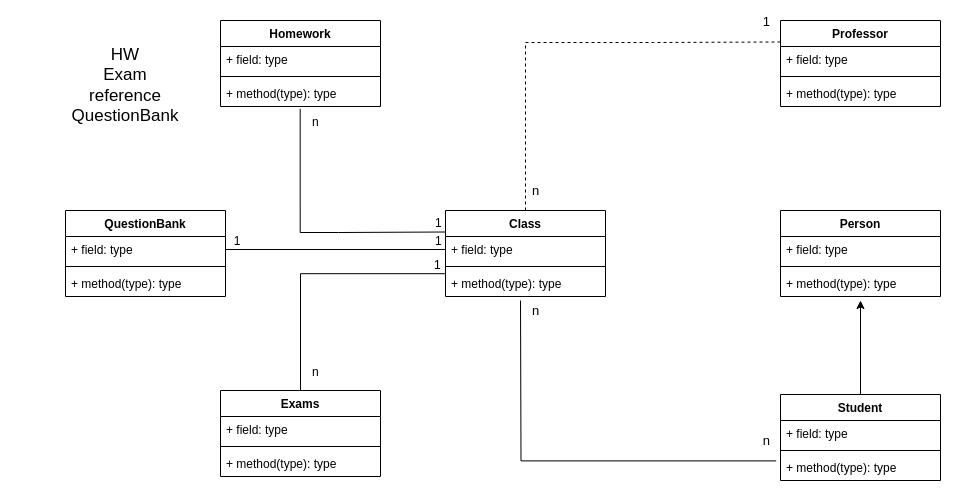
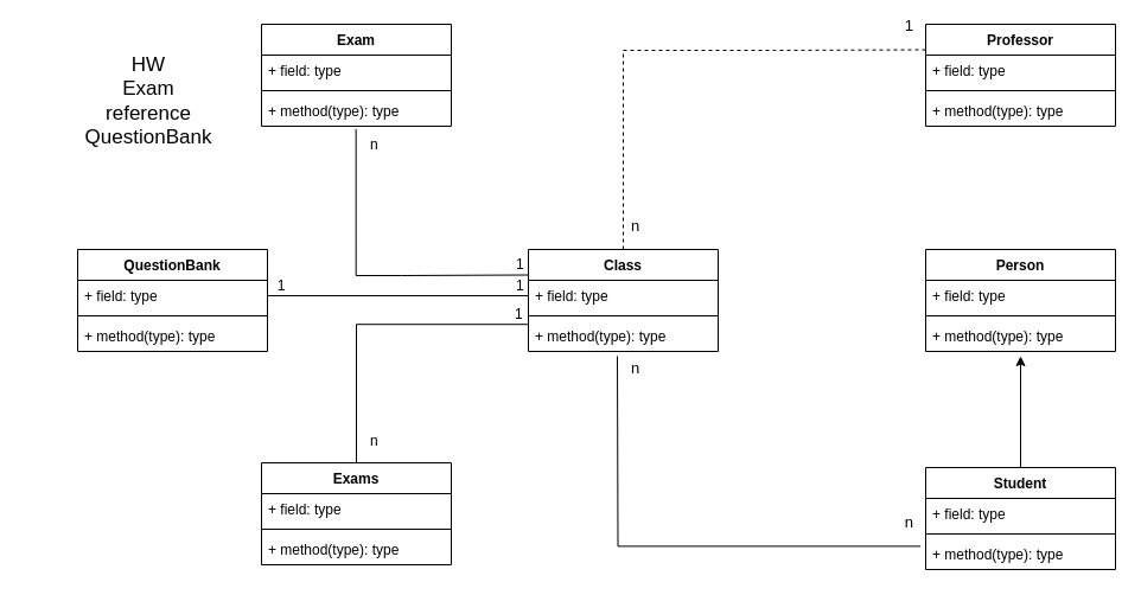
  <mxCell id="0" />
  <mxCell id="1" parent="0" />
  <mxCell id="2" value="Person" style="swimlane;fontStyle=1;align=center;verticalAlign=top;childLayout=stackLayout;horizontal=1;startSize=26;horizontalStack=0;resizeParent=1;resizeParentMax=0;resizeLast=0;collapsible=1;marginBottom=0;" parent="1" vertex="1"><mxGeometry x="780" y="210" width="160" height="86" as="geometry" /></mxCell>
  <mxCell id="3" value="+ field: type" style="text;strokeColor=none;fillColor=none;align=left;verticalAlign=top;spacingLeft=4;spacingRight=4;overflow=hidden;rotatable=0;points=[[0,0.5],[1,0.5]];portConstraint=eastwest;" parent="2" vertex="1"><mxGeometry y="26" width="160" height="26" as="geometry" /></mxCell>
  <mxCell id="4" value="" style="line;strokeWidth=1;fillColor=none;align=left;verticalAlign=middle;spacingTop=-1;spacingLeft=3;spacingRight=3;rotatable=0;labelPosition=right;points=[];portConstraint=eastwest;" parent="2" vertex="1"><mxGeometry y="52" width="160" height="8" as="geometry" /></mxCell>
  <mxCell id="5" value="+ method(type): type" style="text;strokeColor=none;fillColor=none;align=left;verticalAlign=top;spacingLeft=4;spacingRight=4;overflow=hidden;rotatable=0;points=[[0,0.5],[1,0.5]];portConstraint=eastwest;" parent="2" vertex="1"><mxGeometry y="60" width="160" height="26" as="geometry" /></mxCell>
  <mxCell id="6" value="Professor" style="swimlane;fontStyle=1;align=center;verticalAlign=top;childLayout=stackLayout;horizontal=1;startSize=26;horizontalStack=0;resizeParent=1;resizeParentMax=0;resizeLast=0;collapsible=1;marginBottom=0;" parent="1" vertex="1"><mxGeometry x="780" y="20" width="160" height="86" as="geometry" /></mxCell>
  <mxCell id="7" value="+ field: type" style="text;strokeColor=none;fillColor=none;align=left;verticalAlign=top;spacingLeft=4;spacingRight=4;overflow=hidden;rotatable=0;points=[[0,0.5],[1,0.5]];portConstraint=eastwest;" parent="6" vertex="1"><mxGeometry y="26" width="160" height="26" as="geometry" /></mxCell>
  <mxCell id="8" value="" style="line;strokeWidth=1;fillColor=none;align=left;verticalAlign=middle;spacingTop=-1;spacingLeft=3;spacingRight=3;rotatable=0;labelPosition=right;points=[];portConstraint=eastwest;" parent="6" vertex="1"><mxGeometry y="52" width="160" height="8" as="geometry" /></mxCell>
  <mxCell id="9" value="+ method(type): type" style="text;strokeColor=none;fillColor=none;align=left;verticalAlign=top;spacingLeft=4;spacingRight=4;overflow=hidden;rotatable=0;points=[[0,0.5],[1,0.5]];portConstraint=eastwest;" parent="6" vertex="1"><mxGeometry y="60" width="160" height="26" as="geometry" /></mxCell>
  <mxCell id="10" style="edgeStyle=orthogonalEdgeStyle;rounded=0;orthogonalLoop=1;jettySize=auto;html=1;" parent="1" source="11" edge="1"><mxGeometry relative="1" as="geometry"><mxPoint x="860" y="300" as="targetPoint" /></mxGeometry></mxCell>
  <mxCell id="11" value="Student" style="swimlane;fontStyle=1;align=center;verticalAlign=top;childLayout=stackLayout;horizontal=1;startSize=26;horizontalStack=0;resizeParent=1;resizeParentMax=0;resizeLast=0;collapsible=1;marginBottom=0;" parent="1" vertex="1"><mxGeometry x="780" y="394" width="160" height="86" as="geometry" /></mxCell>
  <mxCell id="12" value="+ field: type" style="text;strokeColor=none;fillColor=none;align=left;verticalAlign=top;spacingLeft=4;spacingRight=4;overflow=hidden;rotatable=0;points=[[0,0.5],[1,0.5]];portConstraint=eastwest;" parent="11" vertex="1"><mxGeometry y="26" width="160" height="26" as="geometry" /></mxCell>
  <mxCell id="13" value="" style="line;strokeWidth=1;fillColor=none;align=left;verticalAlign=middle;spacingTop=-1;spacingLeft=3;spacingRight=3;rotatable=0;labelPosition=right;points=[];portConstraint=eastwest;" parent="11" vertex="1"><mxGeometry y="52" width="160" height="8" as="geometry" /></mxCell>
  <mxCell id="14" value="+ method(type): type" style="text;strokeColor=none;fillColor=none;align=left;verticalAlign=top;spacingLeft=4;spacingRight=4;overflow=hidden;rotatable=0;points=[[0,0.5],[1,0.5]];portConstraint=eastwest;" parent="11" vertex="1"><mxGeometry y="60" width="160" height="26" as="geometry" /></mxCell>
  <mxCell id="15" value="Class" style="swimlane;fontStyle=1;align=center;verticalAlign=top;childLayout=stackLayout;horizontal=1;startSize=26;horizontalStack=0;resizeParent=1;resizeParentMax=0;resizeLast=0;collapsible=1;marginBottom=0;" parent="1" vertex="1"><mxGeometry x="445" y="210" width="160" height="86" as="geometry" /></mxCell>
  <mxCell id="16" value="+ field: type" style="text;strokeColor=none;fillColor=none;align=left;verticalAlign=top;spacingLeft=4;spacingRight=4;overflow=hidden;rotatable=0;points=[[0,0.5],[1,0.5]];portConstraint=eastwest;" parent="15" vertex="1"><mxGeometry y="26" width="160" height="26" as="geometry" /></mxCell>
  <mxCell id="17" value="" style="line;strokeWidth=1;fillColor=none;align=left;verticalAlign=middle;spacingTop=-1;spacingLeft=3;spacingRight=3;rotatable=0;labelPosition=right;points=[];portConstraint=eastwest;" parent="15" vertex="1"><mxGeometry y="52" width="160" height="8" as="geometry" /></mxCell>
  <mxCell id="18" value="+ method(type): type" style="text;strokeColor=none;fillColor=none;align=left;verticalAlign=top;spacingLeft=4;spacingRight=4;overflow=hidden;rotatable=0;points=[[0,0.5],[1,0.5]];portConstraint=eastwest;" parent="15" vertex="1"><mxGeometry y="60" width="160" height="26" as="geometry" /></mxCell>
  <mxCell id="19" value="" style="endArrow=none;html=1;edgeStyle=orthogonalEdgeStyle;rounded=0;entryX=0;entryY=0.25;entryDx=0;entryDy=0;exitX=0.5;exitY=0;exitDx=0;exitDy=0;dashed=1;" parent="1" source="15" target="6" edge="1"><mxGeometry relative="1" as="geometry"><mxPoint x="525" y="62.5" as="sourcePoint" /><mxPoint x="685" y="62.5" as="targetPoint" /><Array as="points"><mxPoint x="525" y="42" /><mxPoint x="653" y="42" /></Array></mxGeometry></mxCell>
  <mxCell id="20" value="&lt;font style=&quot;font-size: 13px;&quot;&gt;n&lt;/font&gt;" style="edgeLabel;resizable=0;html=1;align=left;verticalAlign=bottom;" parent="19" connectable="0" vertex="1"><mxGeometry x="-1" relative="1" as="geometry"><mxPoint x="5" y="-10" as="offset" /></mxGeometry></mxCell>
  <mxCell id="21" value="&lt;font style=&quot;font-size: 13px;&quot;&gt;1&lt;/font&gt;" style="edgeLabel;resizable=0;html=1;align=right;verticalAlign=bottom;" parent="19" connectable="0" vertex="1"><mxGeometry x="1" relative="1" as="geometry"><mxPoint x="-10" y="-11" as="offset" /></mxGeometry></mxCell>
  <mxCell id="22" value="" style="endArrow=none;html=1;edgeStyle=orthogonalEdgeStyle;rounded=0;fontSize=13;entryX=-0.027;entryY=0.246;entryDx=0;entryDy=0;entryPerimeter=0;" parent="1" target="14" edge="1"><mxGeometry relative="1" as="geometry"><mxPoint x="520" y="300" as="sourcePoint" /><mxPoint x="710" y="460" as="targetPoint" /></mxGeometry></mxCell>
  <mxCell id="23" value="n" style="edgeLabel;resizable=0;html=1;align=left;verticalAlign=bottom;fontSize=13;" parent="22" connectable="0" vertex="1"><mxGeometry x="-1" relative="1" as="geometry"><mxPoint x="10" y="20" as="offset" /></mxGeometry></mxCell>
  <mxCell id="24" value="n" style="edgeLabel;resizable=0;html=1;align=right;verticalAlign=bottom;fontSize=13;" parent="22" connectable="0" vertex="1"><mxGeometry x="1" relative="1" as="geometry"><mxPoint x="-6" y="-10" as="offset" /></mxGeometry></mxCell>
  <mxCell id="25" value="&lt;font style=&quot;font-size: 17px;&quot;&gt;HW&lt;br&gt;Exam&lt;br&gt;reference&lt;br&gt;QuestionBank&lt;br&gt;&lt;/font&gt;" style="text;html=1;strokeColor=none;fillColor=none;align=center;verticalAlign=middle;whiteSpace=wrap;rounded=0;" vertex="1" parent="1"><mxGeometry y="30" width="210" height="110" as="geometry" x="20" /></mxCell>
  <mxCell id="26" value="Exams" style="swimlane;fontStyle=1;align=center;verticalAlign=top;childLayout=stackLayout;horizontal=1;startSize=26;horizontalStack=0;resizeParent=1;resizeParentMax=0;resizeLast=0;collapsible=1;marginBottom=0;fontSize=12;" vertex="1" parent="1"><mxGeometry x="220" y="390" width="160" height="86" as="geometry" /></mxCell>
  <mxCell id="27" value="+ field: type" style="text;strokeColor=none;fillColor=none;align=left;verticalAlign=top;spacingLeft=4;spacingRight=4;overflow=hidden;rotatable=0;points=[[0,0.5],[1,0.5]];portConstraint=eastwest;fontSize=12;" vertex="1" parent="26"><mxGeometry y="26" width="160" height="26" as="geometry" /></mxCell>
  <mxCell id="28" value="" style="line;strokeWidth=1;fillColor=none;align=left;verticalAlign=middle;spacingTop=-1;spacingLeft=3;spacingRight=3;rotatable=0;labelPosition=right;points=[];portConstraint=eastwest;fontSize=17;" vertex="1" parent="26"><mxGeometry y="52" width="160" height="8" as="geometry" /></mxCell>
  <mxCell id="29" value="+ method(type): type" style="text;strokeColor=none;fillColor=none;align=left;verticalAlign=top;spacingLeft=4;spacingRight=4;overflow=hidden;rotatable=0;points=[[0,0.5],[1,0.5]];portConstraint=eastwest;fontSize=12;" vertex="1" parent="26"><mxGeometry y="60" width="160" height="26" as="geometry" /></mxCell>
- <mxCell id="30" value="Homework" style="swimlane;fontStyle=1;align=center;verticalAlign=top;childLayout=stackLayout;horizontal=1;startSize=26;horizontalStack=0;resizeParent=1;resizeParentMax=0;resizeLast=0;collapsible=1;marginBottom=0;fontSize=12;" vertex="1" parent="1"><mxGeometry x="220" y="20" width="160" height="86" as="geometry" /></mxCell>
+ <mxCell id="30" value="Exam" style="swimlane;fontStyle=1;align=center;verticalAlign=top;childLayout=stackLayout;horizontal=1;startSize=26;horizontalStack=0;resizeParent=1;resizeParentMax=0;resizeLast=0;collapsible=1;marginBottom=0;fontSize=12;" vertex="1" parent="1"><mxGeometry x="220" y="20" width="160" height="86" as="geometry" /></mxCell>
  <mxCell id="31" value="+ field: type" style="text;strokeColor=none;fillColor=none;align=left;verticalAlign=top;spacingLeft=4;spacingRight=4;overflow=hidden;rotatable=0;points=[[0,0.5],[1,0.5]];portConstraint=eastwest;fontSize=12;" vertex="1" parent="30"><mxGeometry y="26" width="160" height="26" as="geometry" /></mxCell>
  <mxCell id="32" value="" style="line;strokeWidth=1;fillColor=none;align=left;verticalAlign=middle;spacingTop=-1;spacingLeft=3;spacingRight=3;rotatable=0;labelPosition=right;points=[];portConstraint=eastwest;fontSize=17;" vertex="1" parent="30"><mxGeometry y="52" width="160" height="8" as="geometry" /></mxCell>
  <mxCell id="33" value="+ method(type): type" style="text;strokeColor=none;fillColor=none;align=left;verticalAlign=top;spacingLeft=4;spacingRight=4;overflow=hidden;rotatable=0;points=[[0,0.5],[1,0.5]];portConstraint=eastwest;fontSize=12;" vertex="1" parent="30"><mxGeometry y="60" width="160" height="26" as="geometry" /></mxCell>
  <mxCell id="34" value="" style="endArrow=none;html=1;edgeStyle=orthogonalEdgeStyle;rounded=0;fontSize=12;entryX=0;entryY=0.25;entryDx=0;entryDy=0;exitX=0.498;exitY=1.092;exitDx=0;exitDy=0;exitPerimeter=0;" edge="1" parent="1" source="33" target="15"><mxGeometry relative="1" as="geometry"><mxPoint x="300" y="150" as="sourcePoint" /><mxPoint x="420" y="230" as="targetPoint" /><Array as="points"><mxPoint x="300" y="232" /><mxPoint x="338" y="232" /></Array></mxGeometry></mxCell>
  <mxCell id="35" value="n" style="edgeLabel;resizable=0;html=1;align=left;verticalAlign=bottom;fontSize=12;" connectable="0" vertex="1" parent="34"><mxGeometry x="-1" relative="1" as="geometry"><mxPoint x="10" y="22" as="offset" /></mxGeometry></mxCell>
  <mxCell id="36" value="1&amp;nbsp;" style="edgeLabel;resizable=0;html=1;align=right;verticalAlign=bottom;fontSize=12;" connectable="0" vertex="1" parent="34"><mxGeometry x="1" relative="1" as="geometry" /></mxCell>
  <mxCell id="37" value="" style="endArrow=none;html=1;edgeStyle=orthogonalEdgeStyle;rounded=0;fontSize=12;entryX=-0.004;entryY=0.123;entryDx=0;entryDy=0;entryPerimeter=0;" edge="1" parent="1" source="26" target="18"><mxGeometry relative="1" as="geometry"><mxPoint x="260" y="270" as="sourcePoint" /><mxPoint x="420" y="270" as="targetPoint" /><Array as="points"><mxPoint x="300" y="273" /></Array></mxGeometry></mxCell>
  <mxCell id="38" value="&amp;nbsp; &amp;nbsp;n" style="edgeLabel;resizable=0;html=1;align=left;verticalAlign=bottom;fontSize=12;" connectable="0" vertex="1" parent="37"><mxGeometry x="-1" relative="1" as="geometry"><mxPoint y="-10" as="offset" /></mxGeometry></mxCell>
  <mxCell id="39" value="1&amp;nbsp;" style="edgeLabel;resizable=0;html=1;align=right;verticalAlign=bottom;fontSize=12;" connectable="0" vertex="1" parent="37"><mxGeometry x="1" relative="1" as="geometry" /></mxCell>
  <mxCell id="40" value="QuestionBank" style="swimlane;fontStyle=1;align=center;verticalAlign=top;childLayout=stackLayout;horizontal=1;startSize=26;horizontalStack=0;resizeParent=1;resizeParentMax=0;resizeLast=0;collapsible=1;marginBottom=0;fontSize=12;" vertex="1" parent="1"><mxGeometry x="65" y="210" width="160" height="86" as="geometry" /></mxCell>
  <mxCell id="41" value="+ field: type" style="text;strokeColor=none;fillColor=none;align=left;verticalAlign=top;spacingLeft=4;spacingRight=4;overflow=hidden;rotatable=0;points=[[0,0.5],[1,0.5]];portConstraint=eastwest;fontSize=12;" vertex="1" parent="40"><mxGeometry y="26" width="160" height="26" as="geometry" /></mxCell>
  <mxCell id="42" value="" style="line;strokeWidth=1;fillColor=none;align=left;verticalAlign=middle;spacingTop=-1;spacingLeft=3;spacingRight=3;rotatable=0;labelPosition=right;points=[];portConstraint=eastwest;fontSize=12;" vertex="1" parent="40"><mxGeometry y="52" width="160" height="8" as="geometry" /></mxCell>
  <mxCell id="43" value="+ method(type): type" style="text;strokeColor=none;fillColor=none;align=left;verticalAlign=top;spacingLeft=4;spacingRight=4;overflow=hidden;rotatable=0;points=[[0,0.5],[1,0.5]];portConstraint=eastwest;fontSize=12;" vertex="1" parent="40"><mxGeometry y="60" width="160" height="26" as="geometry" /></mxCell>
  <mxCell id="44" value="" style="endArrow=none;html=1;edgeStyle=orthogonalEdgeStyle;rounded=0;fontSize=12;exitX=1;exitY=0.5;exitDx=0;exitDy=0;entryX=0;entryY=0.5;entryDx=0;entryDy=0;" edge="1" parent="1" source="41" target="16"><mxGeometry relative="1" as="geometry"><mxPoint x="240" y="252.5" as="sourcePoint" /><mxPoint x="400" y="252.5" as="targetPoint" /></mxGeometry></mxCell>
  <mxCell id="45" value="&amp;nbsp; 1" style="edgeLabel;resizable=0;html=1;align=left;verticalAlign=bottom;fontSize=12;" connectable="0" vertex="1" parent="44"><mxGeometry x="-1" relative="1" as="geometry" /></mxCell>
  <mxCell id="46" value="1&amp;nbsp;" style="edgeLabel;resizable=0;html=1;align=right;verticalAlign=bottom;fontSize=12;" connectable="0" vertex="1" parent="44"><mxGeometry x="1" relative="1" as="geometry" /></mxCell>
